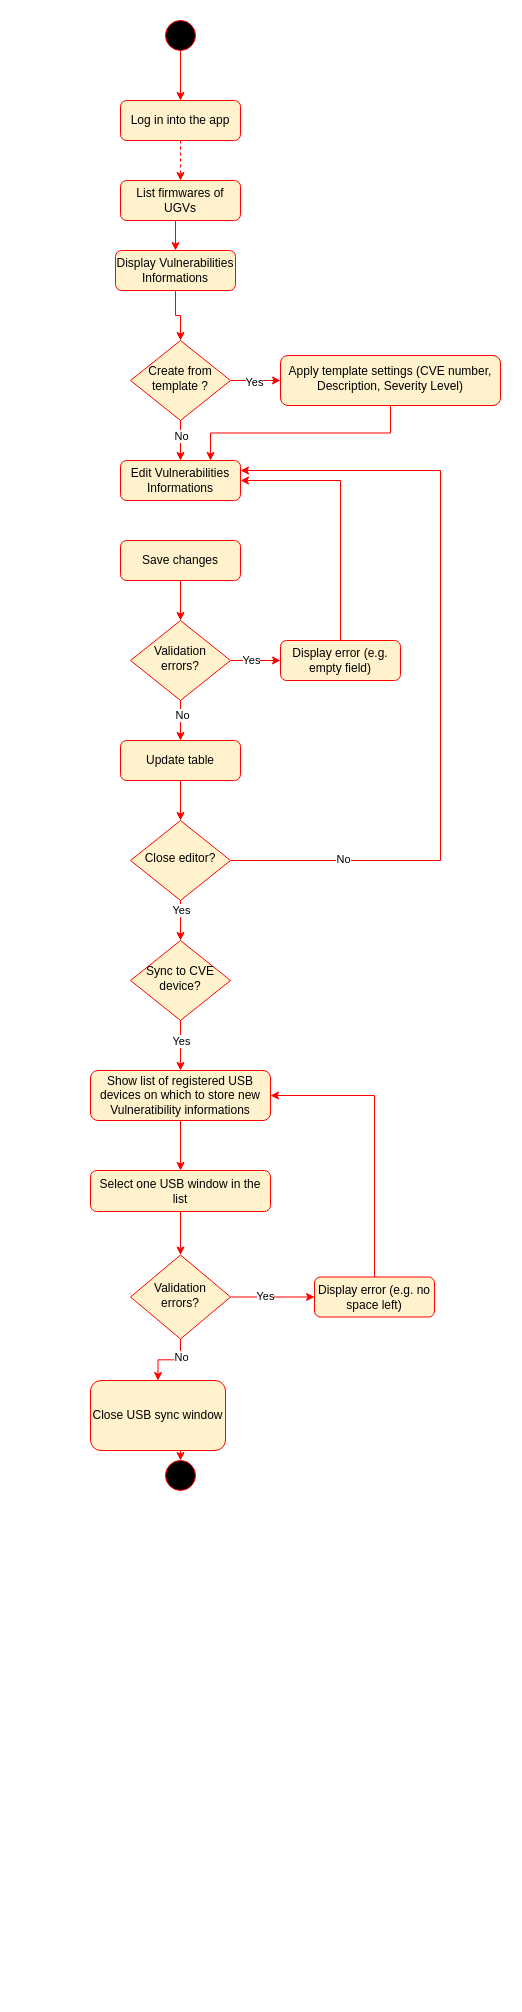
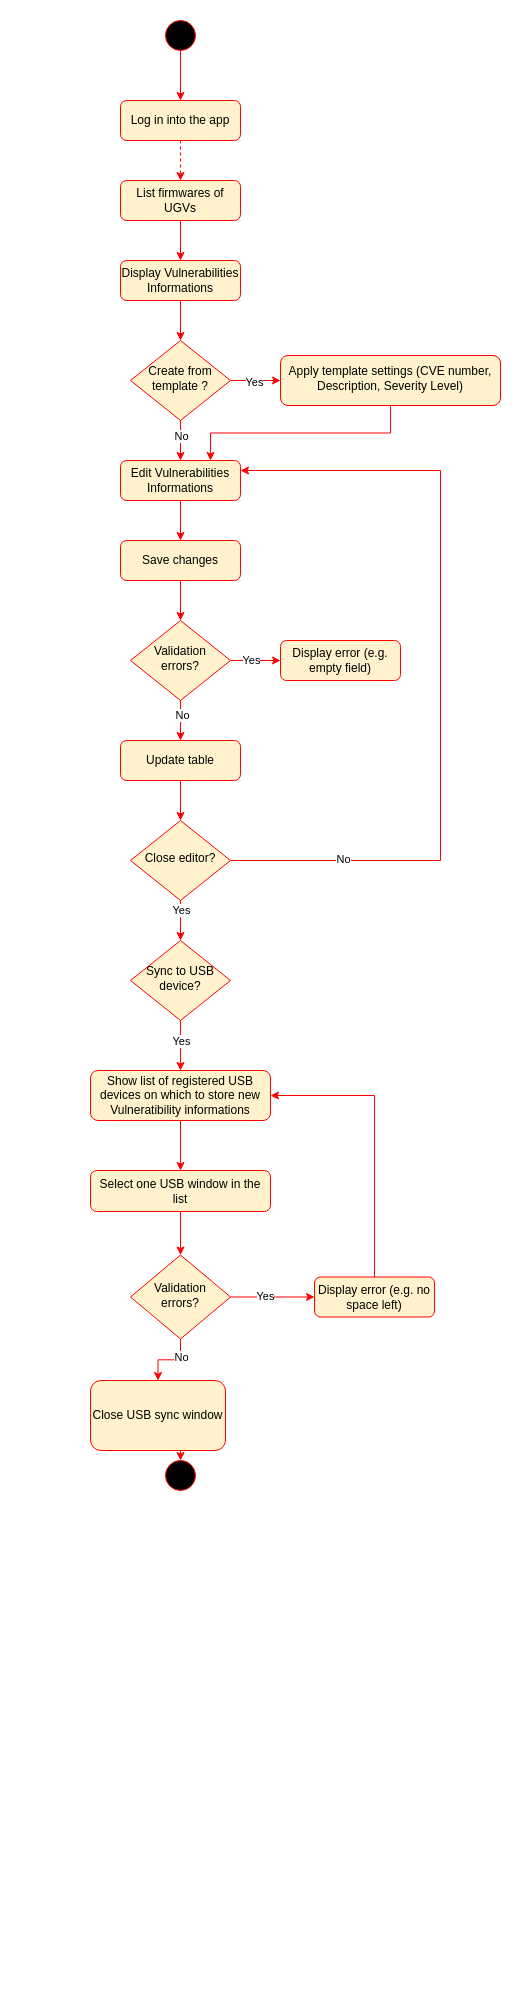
  <mxCell id="0" />
  <mxCell id="1" parent="0" />
  <mxCell id="2" style="edgeStyle=orthogonalEdgeStyle;rounded=0;orthogonalLoop=1;jettySize=auto;html=1;exitX=0.5;exitY=1;exitDx=0;exitDy=0;entryX=0.5;entryY=0;entryDx=0;entryDy=0;strokeColor=#FF0000;dashed=1;" parent="1" source="3" target="5" edge="1"><mxGeometry relative="1" as="geometry" /></mxCell>
  <mxCell id="3" value="Log in into the app" style="rounded=1;whiteSpace=wrap;html=1;fontSize=12;glass=0;strokeWidth=1;shadow=0;fillColor=#fff2cc;strokeColor=#FF0000;" parent="1" vertex="1"><mxGeometry x="120" y="100" width="120" height="40" as="geometry" /></mxCell>
  <mxCell id="4" style="edgeStyle=orthogonalEdgeStyle;rounded=0;orthogonalLoop=1;jettySize=auto;html=1;exitX=0.5;exitY=1;exitDx=0;exitDy=0;entryX=0.5;entryY=0;entryDx=0;entryDy=0;strokeColor=#FF0000;" parent="1" source="5" target="11" edge="1"><mxGeometry relative="1" as="geometry" /></mxCell>
  <mxCell id="5" value="List firmwares of UGVs" style="rounded=1;whiteSpace=wrap;html=1;fontSize=12;glass=0;strokeWidth=1;shadow=0;fillColor=#fff2cc;strokeColor=#FF0000;" parent="1" vertex="1"><mxGeometry x="120" y="180" width="120" height="40" as="geometry" /></mxCell>
+ <mxCell id="6" style="edgeStyle=orthogonalEdgeStyle;rounded=0;orthogonalLoop=1;jettySize=auto;html=1;exitX=0.5;exitY=1;exitDx=0;exitDy=0;entryX=0.5;entryY=0;entryDx=0;entryDy=0;strokeColor=#FF0000;" parent="1" source="7" target="20" edge="1"><mxGeometry relative="1" as="geometry" /></mxCell>
  <mxCell id="7" value="Edit Vulnerabilities Informations" style="rounded=1;whiteSpace=wrap;html=1;fontSize=12;glass=0;strokeWidth=1;shadow=0;fillColor=#fff2cc;strokeColor=#FF0000;" parent="1" vertex="1"><mxGeometry x="120" y="460" width="120" height="40" as="geometry" /></mxCell>
  <mxCell id="8" style="edgeStyle=orthogonalEdgeStyle;rounded=0;orthogonalLoop=1;jettySize=auto;html=1;exitX=0.5;exitY=1;exitDx=0;exitDy=0;entryX=0.5;entryY=0;entryDx=0;entryDy=0;strokeColor=#FF0000;" parent="1" source="9" target="3" edge="1"><mxGeometry relative="1" as="geometry" /></mxCell>
  <mxCell id="9" value="" style="ellipse;whiteSpace=wrap;html=1;aspect=fixed;fillColor=#000000;strokeColor=#FF0000;" parent="1" vertex="1"><mxGeometry x="165" width="30" height="30" as="geometry" y="20" /></mxCell>
  <mxCell id="10" style="edgeStyle=orthogonalEdgeStyle;rounded=0;orthogonalLoop=1;jettySize=auto;html=1;exitX=0.5;exitY=1;exitDx=0;exitDy=0;entryX=0.5;entryY=0;entryDx=0;entryDy=0;strokeColor=#FF0000;" parent="1" source="11" target="16" edge="1"><mxGeometry relative="1" as="geometry" /></mxCell>
- <mxCell id="11" value="Display Vulnerabilities Informations" style="rounded=1;whiteSpace=wrap;html=1;fontSize=12;glass=0;strokeWidth=1;shadow=0;fillColor=#fff2cc;strokeColor=#FF0000;" parent="1" vertex="1"><mxGeometry x="115" y="250" width="120" height="40" as="geometry" /></mxCell>
+ <mxCell id="11" value="Display Vulnerabilities Informations" style="rounded=1;whiteSpace=wrap;html=1;fontSize=12;glass=0;strokeWidth=1;shadow=0;fillColor=#fff2cc;strokeColor=#FF0000;" parent="1" vertex="1"><mxGeometry x="120" y="260" width="120" height="40" as="geometry" /></mxCell>
  <mxCell id="12" value="" style="edgeStyle=orthogonalEdgeStyle;rounded=0;orthogonalLoop=1;jettySize=auto;html=1;strokeColor=#FF0000;" parent="1" source="16" target="18" edge="1"><mxGeometry relative="1" as="geometry" /></mxCell>
  <mxCell id="13" value="Yes" style="edgeLabel;html=1;align=center;verticalAlign=middle;resizable=0;points=[];" parent="12" vertex="1" connectable="0"><mxGeometry x="-0.086" y="-1" relative="1" as="geometry"><mxPoint as="offset" /></mxGeometry></mxCell>
  <mxCell id="14" style="edgeStyle=orthogonalEdgeStyle;rounded=0;orthogonalLoop=1;jettySize=auto;html=1;exitX=0.5;exitY=1;exitDx=0;exitDy=0;entryX=0.5;entryY=0;entryDx=0;entryDy=0;strokeColor=#FF0000;" parent="1" source="16" target="7" edge="1"><mxGeometry relative="1" as="geometry" /></mxCell>
  <mxCell id="15" value="No" style="edgeLabel;html=1;align=center;verticalAlign=middle;resizable=0;points=[];" parent="14" vertex="1" connectable="0"><mxGeometry x="-0.258" y="-1" relative="1" as="geometry"><mxPoint x="1" as="offset" /></mxGeometry></mxCell>
  <mxCell id="16" value="Create from template ?" style="rhombus;whiteSpace=wrap;html=1;shadow=0;fontFamily=Helvetica;fontSize=12;align=center;strokeWidth=1;spacing=6;spacingTop=-4;fillColor=#fff2cc;strokeColor=#FF0000;" parent="1" vertex="1"><mxGeometry x="130" y="340" width="100" height="80" as="geometry" /></mxCell>
  <mxCell id="17" style="edgeStyle=orthogonalEdgeStyle;rounded=0;orthogonalLoop=1;jettySize=auto;html=1;exitX=0.5;exitY=1;exitDx=0;exitDy=0;entryX=0.75;entryY=0;entryDx=0;entryDy=0;strokeColor=#FF0000;" parent="1" source="18" target="7" edge="1"><mxGeometry relative="1" as="geometry" /></mxCell>
  <mxCell id="18" value="Apply template settings (CVE number, Description, Severity Level)" style="rounded=1;whiteSpace=wrap;html=1;shadow=0;strokeWidth=1;spacing=6;spacingTop=-4;fillColor=#fff2cc;strokeColor=#FF0000;" parent="1" vertex="1"><mxGeometry x="280" y="355" width="220" height="50" as="geometry" /></mxCell>
  <mxCell id="19" style="edgeStyle=orthogonalEdgeStyle;rounded=0;orthogonalLoop=1;jettySize=auto;html=1;exitX=0.5;exitY=1;exitDx=0;exitDy=0;entryX=0.5;entryY=0;entryDx=0;entryDy=0;strokeColor=#FF0000;" parent="1" source="20" target="28" edge="1"><mxGeometry relative="1" as="geometry" /></mxCell>
  <mxCell id="20" value="Save changes" style="rounded=1;whiteSpace=wrap;html=1;fontSize=12;glass=0;strokeWidth=1;shadow=0;fillColor=#fff2cc;strokeColor=#FF0000;" parent="1" vertex="1"><mxGeometry x="120" y="540" width="120" height="40" as="geometry" /></mxCell>
  <mxCell id="21" style="edgeStyle=orthogonalEdgeStyle;rounded=0;orthogonalLoop=1;jettySize=auto;html=1;exitX=0.5;exitY=1;exitDx=0;exitDy=0;entryX=0.5;entryY=0;entryDx=0;entryDy=0;strokeColor=#FF0000;" parent="1" source="22" target="35" edge="1"><mxGeometry relative="1" as="geometry" /></mxCell>
  <mxCell id="22" value="Update table" style="rounded=1;whiteSpace=wrap;html=1;fontSize=12;glass=0;strokeWidth=1;shadow=0;fillColor=#fff2cc;strokeColor=#FF0000;" parent="1" vertex="1"><mxGeometry x="120" y="740" width="120" height="40" as="geometry" /></mxCell>
  <mxCell id="23" value="" style="ellipse;whiteSpace=wrap;html=1;aspect=fixed;fillColor=#000000;strokeColor=#FF0000;" parent="1" vertex="1"><mxGeometry x="165" y="1460" width="30" height="30" as="geometry" /></mxCell>
  <mxCell id="24" style="edgeStyle=orthogonalEdgeStyle;rounded=0;orthogonalLoop=1;jettySize=auto;html=1;exitX=1;exitY=0.5;exitDx=0;exitDy=0;entryX=0;entryY=0.5;entryDx=0;entryDy=0;strokeColor=#FF0000;" parent="1" source="28" target="30" edge="1"><mxGeometry relative="1" as="geometry" /></mxCell>
  <mxCell id="25" value="Yes" style="edgeLabel;html=1;align=center;verticalAlign=middle;resizable=0;points=[];" parent="24" vertex="1" connectable="0"><mxGeometry x="-0.2" y="1" relative="1" as="geometry"><mxPoint as="offset" /></mxGeometry></mxCell>
  <mxCell id="26" style="edgeStyle=orthogonalEdgeStyle;rounded=0;orthogonalLoop=1;jettySize=auto;html=1;exitX=0.5;exitY=1;exitDx=0;exitDy=0;entryX=0.5;entryY=0;entryDx=0;entryDy=0;strokeColor=#FF0000;" parent="1" source="28" target="22" edge="1"><mxGeometry relative="1" as="geometry" /></mxCell>
  <mxCell id="27" value="No" style="edgeLabel;html=1;align=center;verticalAlign=middle;resizable=0;points=[];" parent="26" vertex="1" connectable="0"><mxGeometry x="-0.289" y="1" relative="1" as="geometry"><mxPoint as="offset" /></mxGeometry></mxCell>
  <mxCell id="28" value="Validation errors?" style="rhombus;whiteSpace=wrap;html=1;shadow=0;fontFamily=Helvetica;fontSize=12;align=center;strokeWidth=1;spacing=6;spacingTop=-4;fillColor=#fff2cc;strokeColor=#FF0000;" parent="1" vertex="1"><mxGeometry x="130" y="620" width="100" height="80" as="geometry" /></mxCell>
- <mxCell id="29" style="edgeStyle=orthogonalEdgeStyle;rounded=0;orthogonalLoop=1;jettySize=auto;html=1;exitX=0.5;exitY=0;exitDx=0;exitDy=0;entryX=1;entryY=0.5;entryDx=0;entryDy=0;strokeColor=#FF0000;" parent="1" source="30" target="7" edge="1"><mxGeometry relative="1" as="geometry" /></mxCell>
  <mxCell id="30" value="Display error (e.g. empty field)" style="rounded=1;whiteSpace=wrap;html=1;fontSize=12;glass=0;strokeWidth=1;shadow=0;fillColor=#fff2cc;strokeColor=#FF0000;" parent="1" vertex="1"><mxGeometry x="280" y="640" width="120" height="40" as="geometry" /></mxCell>
  <mxCell id="31" style="edgeStyle=orthogonalEdgeStyle;rounded=0;orthogonalLoop=1;jettySize=auto;html=1;exitX=1;exitY=0.5;exitDx=0;exitDy=0;entryX=1;entryY=0.25;entryDx=0;entryDy=0;strokeColor=#FF0000;" parent="1" source="35" target="7" edge="1"><mxGeometry relative="1" as="geometry"><mxPoint x="460" y="460" as="targetPoint" /><Array as="points"><mxPoint x="440" y="860" /><mxPoint x="440" y="470" /></Array></mxGeometry></mxCell>
  <mxCell id="32" value="No" style="edgeLabel;html=1;align=center;verticalAlign=middle;resizable=0;points=[];" parent="31" vertex="1" connectable="0"><mxGeometry x="-0.872" y="-2" relative="1" as="geometry"><mxPoint x="61" y="-4" as="offset" /></mxGeometry></mxCell>
  <mxCell id="33" style="edgeStyle=orthogonalEdgeStyle;rounded=0;orthogonalLoop=1;jettySize=auto;html=1;exitX=0.5;exitY=1;exitDx=0;exitDy=0;entryX=0.5;entryY=0;entryDx=0;entryDy=0;strokeColor=#FF0000;" parent="1" source="35" target="38" edge="1"><mxGeometry relative="1" as="geometry" /></mxCell>
  <mxCell id="34" value="Yes" style="edgeLabel;html=1;align=center;verticalAlign=middle;resizable=0;points=[];" parent="33" vertex="1" connectable="0"><mxGeometry x="-0.531" relative="1" as="geometry"><mxPoint as="offset" /></mxGeometry></mxCell>
  <mxCell id="35" value="Close editor?" style="rhombus;whiteSpace=wrap;html=1;shadow=0;fontFamily=Helvetica;fontSize=12;align=center;strokeWidth=1;spacing=6;spacingTop=-4;fillColor=#fff2cc;strokeColor=#FF0000;" parent="1" vertex="1"><mxGeometry x="130" y="820" width="100" height="80" as="geometry" /></mxCell>
  <mxCell id="36" style="edgeStyle=orthogonalEdgeStyle;rounded=0;orthogonalLoop=1;jettySize=auto;html=1;exitX=0.5;exitY=1;exitDx=0;exitDy=0;entryX=0.5;entryY=0;entryDx=0;entryDy=0;strokeColor=#FF0000;" parent="1" source="38" target="40" edge="1"><mxGeometry relative="1" as="geometry" /></mxCell>
  <mxCell id="37" value="Yes" style="edgeLabel;html=1;align=center;verticalAlign=middle;resizable=0;points=[];" parent="36" vertex="1" connectable="0"><mxGeometry x="-0.577" y="1" relative="1" as="geometry"><mxPoint x="-1" y="9" as="offset" /></mxGeometry></mxCell>
- <mxCell id="38" value="Sync to CVE device?" style="rhombus;whiteSpace=wrap;html=1;shadow=0;fontFamily=Helvetica;fontSize=12;align=center;strokeWidth=1;spacing=6;spacingTop=-4;fillColor=#fff2cc;strokeColor=#FF0000;" parent="1" vertex="1"><mxGeometry x="130" y="940" width="100" height="80" as="geometry" /></mxCell>
+ <mxCell id="38" value="Sync to USB device?" style="rhombus;whiteSpace=wrap;html=1;shadow=0;fontFamily=Helvetica;fontSize=12;align=center;strokeWidth=1;spacing=6;spacingTop=-4;fillColor=#fff2cc;strokeColor=#FF0000;" parent="1" vertex="1"><mxGeometry x="130" y="940" width="100" height="80" as="geometry" /></mxCell>
  <mxCell id="39" style="edgeStyle=orthogonalEdgeStyle;rounded=0;orthogonalLoop=1;jettySize=auto;html=1;exitX=0.5;exitY=1;exitDx=0;exitDy=0;entryX=0.5;entryY=0;entryDx=0;entryDy=0;strokeColor=#FF0000;" parent="1" source="40" target="42" edge="1"><mxGeometry relative="1" as="geometry" /></mxCell>
  <mxCell id="40" value="Show list of registered USB devices on which to store new Vulneratibility informations" style="rounded=1;whiteSpace=wrap;html=1;fontSize=12;glass=0;strokeWidth=1;shadow=0;fillColor=#fff2cc;strokeColor=#FF0000;" parent="1" vertex="1"><mxGeometry x="90" y="1070" width="180" height="50" as="geometry" /></mxCell>
  <mxCell id="41" style="edgeStyle=orthogonalEdgeStyle;rounded=0;orthogonalLoop=1;jettySize=auto;html=1;exitX=0.5;exitY=1;exitDx=0;exitDy=0;entryX=0.5;entryY=0;entryDx=0;entryDy=0;strokeColor=#FF0000;" parent="1" source="42" target="47" edge="1"><mxGeometry relative="1" as="geometry" /></mxCell>
  <mxCell id="42" value="Select one USB window in the list" style="rounded=1;whiteSpace=wrap;html=1;fontSize=12;glass=0;strokeWidth=1;shadow=0;fillColor=#fff2cc;strokeColor=#FF0000;" parent="1" vertex="1"><mxGeometry x="90" y="1170" width="180" height="41" as="geometry" /></mxCell>
  <mxCell id="43" style="edgeStyle=orthogonalEdgeStyle;rounded=0;orthogonalLoop=1;jettySize=auto;html=1;exitX=1;exitY=0.5;exitDx=0;exitDy=0;entryX=0;entryY=0.5;entryDx=0;entryDy=0;strokeColor=#FF0000;" parent="1" source="47" target="49" edge="1"><mxGeometry relative="1" as="geometry"><mxPoint x="280" y="1297" as="targetPoint" /></mxGeometry></mxCell>
  <mxCell id="44" value="Yes" style="edgeLabel;html=1;align=center;verticalAlign=middle;resizable=0;points=[];" parent="43" vertex="1" connectable="0"><mxGeometry x="-0.2" y="1" relative="1" as="geometry"><mxPoint as="offset" /></mxGeometry></mxCell>
  <mxCell id="45" style="edgeStyle=orthogonalEdgeStyle;rounded=0;orthogonalLoop=1;jettySize=auto;html=1;exitX=0.5;exitY=1;exitDx=0;exitDy=0;entryX=0.5;entryY=0;entryDx=0;entryDy=0;strokeColor=#FF0000;" parent="1" source="47" target="51" edge="1"><mxGeometry relative="1" as="geometry" /></mxCell>
  <mxCell id="46" value="No" style="edgeLabel;html=1;align=center;verticalAlign=middle;resizable=0;points=[];" parent="45" vertex="1" connectable="0"><mxGeometry x="-0.44" y="2" relative="1" as="geometry"><mxPoint x="-2" as="offset" /></mxGeometry></mxCell>
  <mxCell id="47" value="Validation errors?" style="rhombus;whiteSpace=wrap;html=1;shadow=0;fontFamily=Helvetica;fontSize=12;align=center;strokeWidth=1;spacing=6;spacingTop=-4;fillColor=#fff2cc;strokeColor=#FF0000;" parent="1" vertex="1"><mxGeometry x="130" y="1254.5" width="100" height="84" as="geometry" /></mxCell>
  <mxCell id="48" style="edgeStyle=orthogonalEdgeStyle;rounded=0;orthogonalLoop=1;jettySize=auto;html=1;exitX=0.5;exitY=0;exitDx=0;exitDy=0;entryX=1;entryY=0.5;entryDx=0;entryDy=0;strokeColor=#FF0000;" parent="1" source="49" target="40" edge="1"><mxGeometry relative="1" as="geometry" /></mxCell>
  <mxCell id="49" value="Display error (e.g. no space left)" style="rounded=1;whiteSpace=wrap;html=1;fontSize=12;glass=0;strokeWidth=1;shadow=0;fillColor=#fff2cc;strokeColor=#FF0000;" parent="1" vertex="1"><mxGeometry x="314" y="1276.5" width="120" height="40" as="geometry" /></mxCell>
  <mxCell id="50" style="edgeStyle=orthogonalEdgeStyle;rounded=0;orthogonalLoop=1;jettySize=auto;html=1;exitX=0.5;exitY=1;exitDx=0;exitDy=0;entryX=0.5;entryY=0;entryDx=0;entryDy=0;strokeColor=#FF0000;" parent="1" source="51" target="23" edge="1"><mxGeometry relative="1" as="geometry" /></mxCell>
  <mxCell id="51" value="Close USB sync window" style="rounded=1;whiteSpace=wrap;html=1;fontSize=12;glass=0;strokeWidth=1;shadow=0;fillColor=#fff2cc;strokeColor=#FF0000;" parent="1" vertex="1"><mxGeometry x="90" y="1380" width="135" height="70" as="geometry" /></mxCell>
  <mxCell id="52" style="edgeStyle=orthogonalEdgeStyle;rounded=0;orthogonalLoop=1;jettySize=auto;html=1;exitX=0;exitY=0.5;exitDx=0;exitDy=0;entryX=0;entryY=0.5;entryDx=0;entryDy=0;" parent="1" edge="1"><mxGeometry relative="1" as="geometry"><Array as="points"><mxPoint x="20" y="1648" /><mxPoint x="20" y="1990" /></Array><mxPoint x="130" y="1647.5" as="sourcePoint" /></mxGeometry></mxCell>
  <mxCell id="53" value="No" style="edgeLabel;html=1;align=center;verticalAlign=middle;resizable=0;points=[];" parent="52" vertex="1" connectable="0"><mxGeometry x="-0.049" relative="1" as="geometry"><mxPoint as="offset" /></mxGeometry></mxCell>
